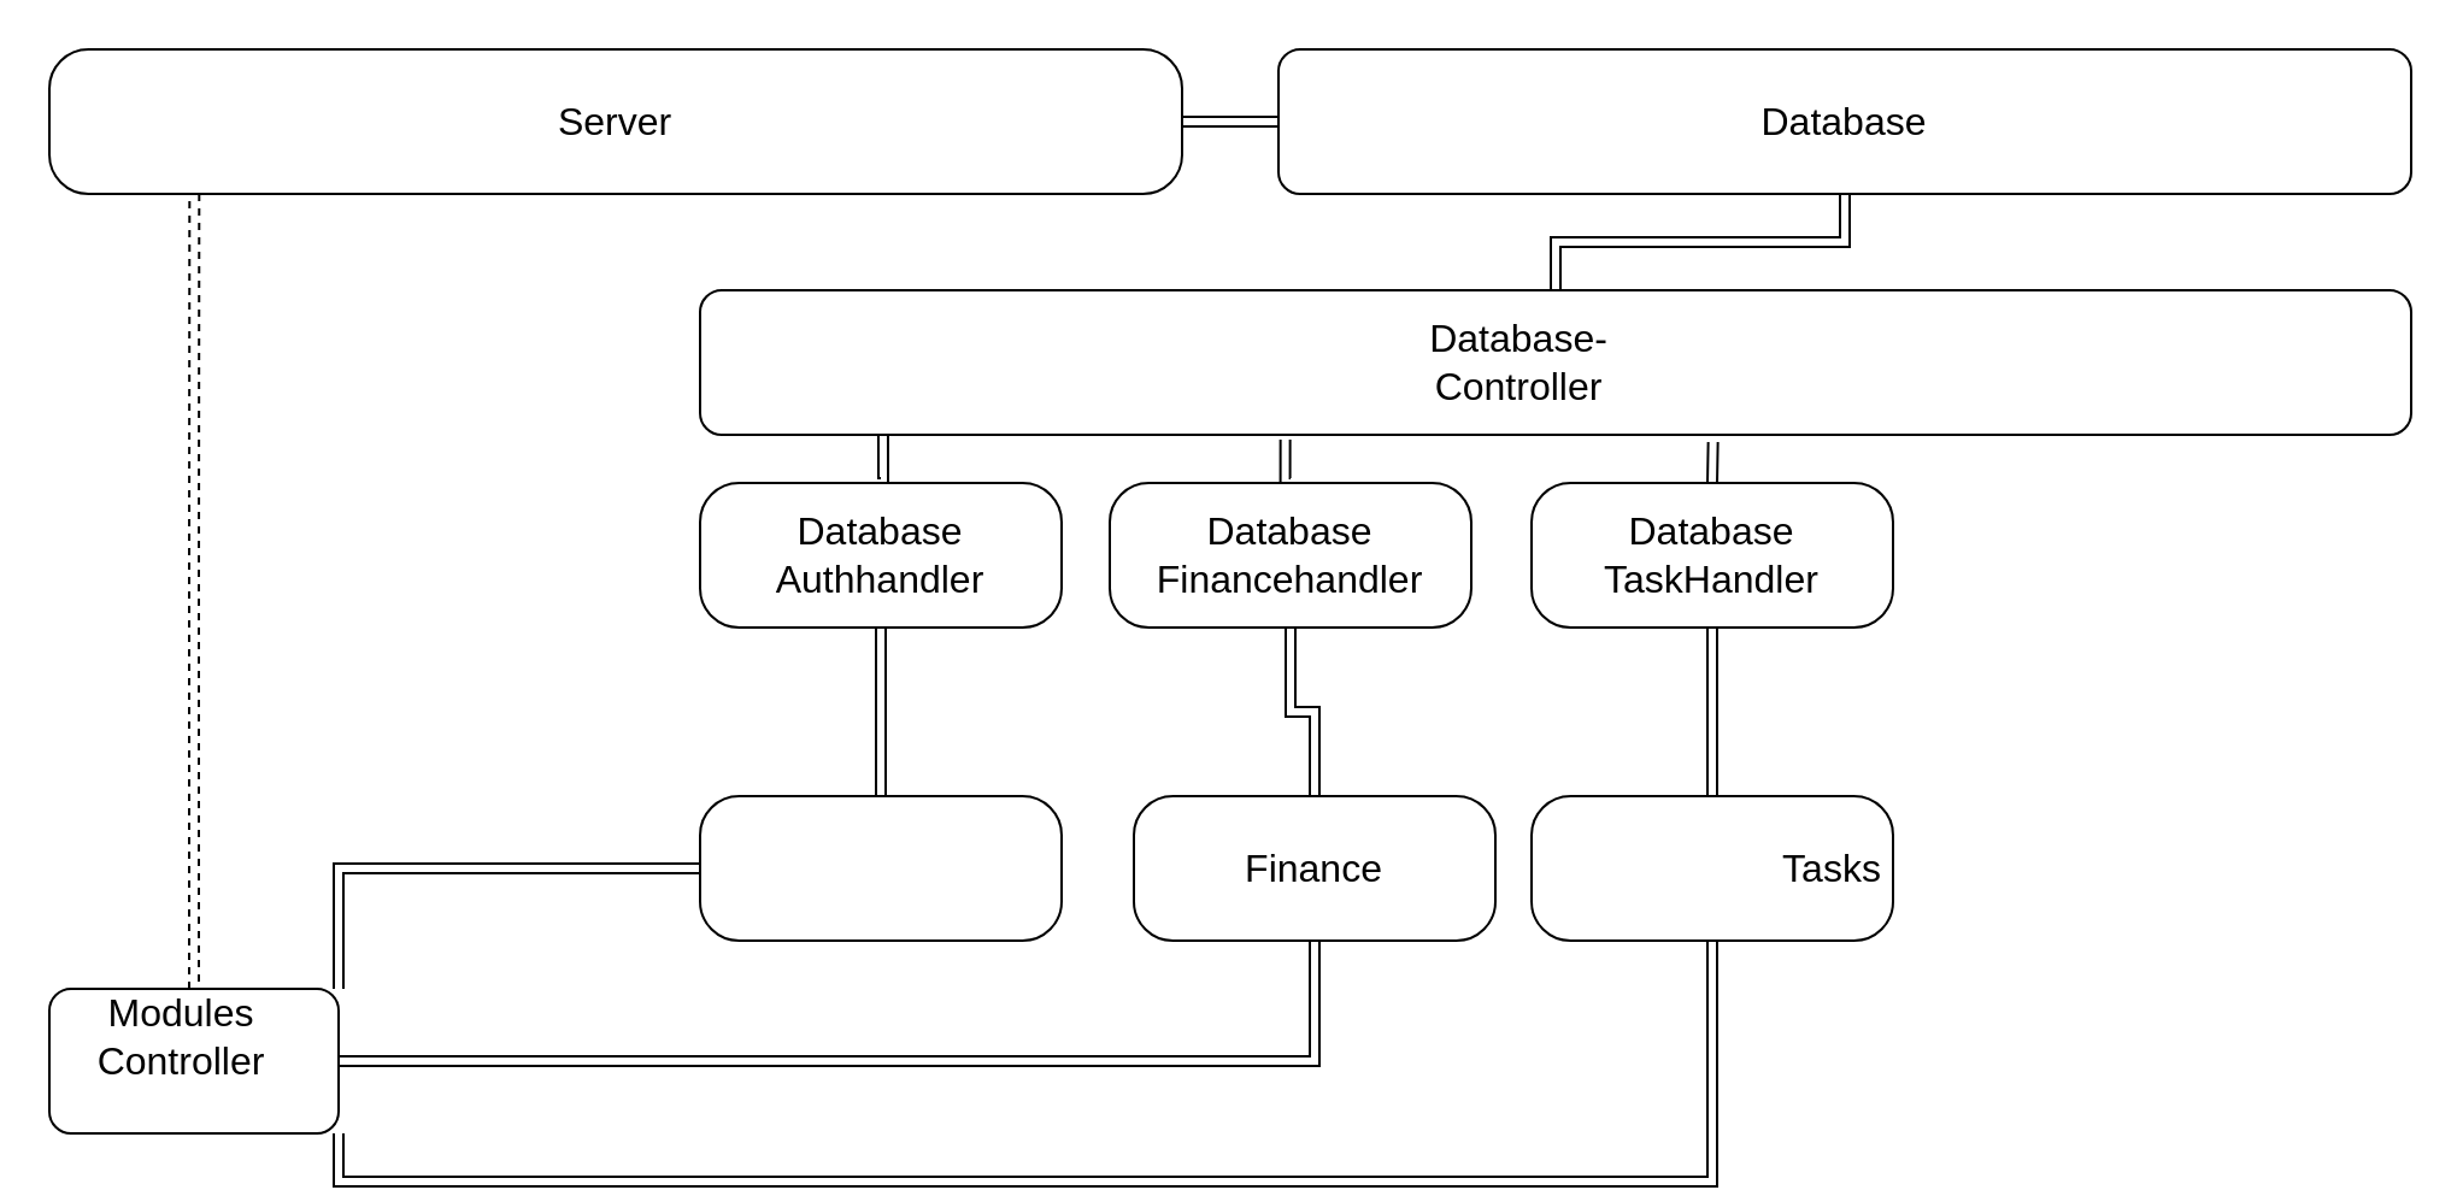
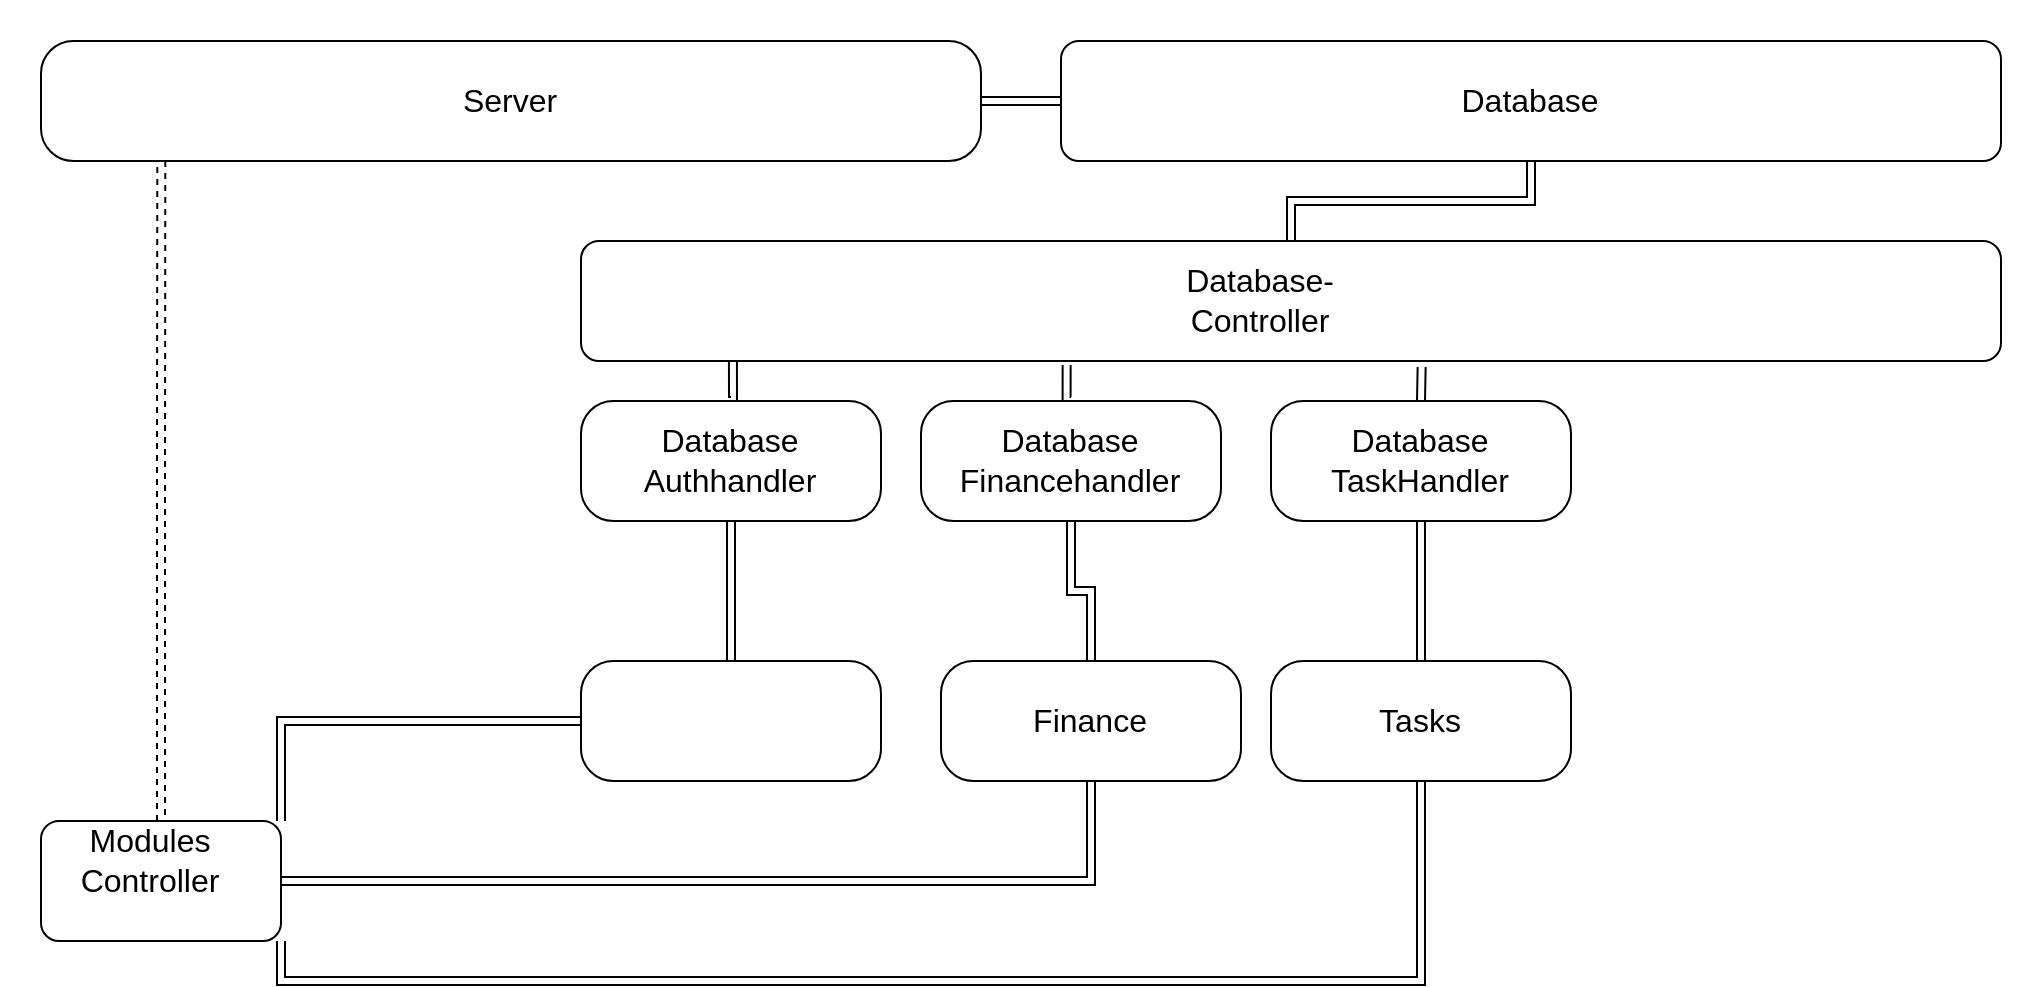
  <mxCell id="0" />
  <mxCell id="1" parent="0" />
  <mxCell id="2" style="edgeStyle=orthogonalEdgeStyle;rounded=0;orthogonalLoop=1;jettySize=auto;html=1;exitX=1;exitY=0.5;exitDx=0;exitDy=0;entryX=0;entryY=0.5;entryDx=0;entryDy=0;shape=link;" edge="1" parent="1" source="3" target="4"><mxGeometry relative="1" as="geometry" /></mxCell>
  <mxCell id="3" value="" style="rounded=1;whiteSpace=wrap;html=1;arcSize=27;" vertex="1" parent="1"><mxGeometry x="20" y="20" width="470" height="60" as="geometry" /></mxCell>
  <mxCell id="4" value="" style="rounded=1;whiteSpace=wrap;html=1;" vertex="1" parent="1"><mxGeometry x="530" y="20" width="470" height="60" as="geometry" /></mxCell>
  <mxCell id="5" value="&lt;font style=&quot;font-size: 16px&quot;&gt;Server&lt;/font&gt;" style="text;html=1;strokeColor=none;fillColor=none;align=center;verticalAlign=middle;whiteSpace=wrap;rounded=0;" vertex="1" parent="1"><mxGeometry x="235" y="40" width="40" height="20" as="geometry" /></mxCell>
  <mxCell id="6" value="&lt;font style=&quot;font-size: 16px&quot;&gt;Database&lt;/font&gt;" style="text;html=1;strokeColor=none;fillColor=none;align=center;verticalAlign=middle;whiteSpace=wrap;rounded=0;" vertex="1" parent="1"><mxGeometry x="745" y="40" width="40" height="20" as="geometry" /></mxCell>
  <mxCell id="7" style="edgeStyle=orthogonalEdgeStyle;shape=link;rounded=0;orthogonalLoop=1;jettySize=auto;html=1;exitX=0.5;exitY=0;exitDx=0;exitDy=0;entryX=0.5;entryY=1;entryDx=0;entryDy=0;" edge="1" parent="1" source="8" target="13"><mxGeometry relative="1" as="geometry" /></mxCell>
  <mxCell id="8" value="" style="rounded=1;whiteSpace=wrap;html=1;arcSize=27;glass=0;sketch=0;shadow=0;" vertex="1" parent="1"><mxGeometry x="290" y="330" width="150" height="60" as="geometry" /></mxCell>
  <mxCell id="9" style="edgeStyle=orthogonalEdgeStyle;shape=link;rounded=0;orthogonalLoop=1;jettySize=auto;html=1;exitX=0.5;exitY=0;exitDx=0;exitDy=0;entryX=0.5;entryY=1;entryDx=0;entryDy=0;" edge="1" parent="1" source="10" target="4"><mxGeometry relative="1" as="geometry" /></mxCell>
  <mxCell id="10" value="" style="rounded=1;whiteSpace=wrap;html=1;" vertex="1" parent="1"><mxGeometry x="290" y="120" width="710" height="60" as="geometry" /></mxCell>
  <mxCell id="11" value="&lt;font style=&quot;font-size: 16px&quot;&gt;Database-Controller&lt;/font&gt;" style="text;html=1;strokeColor=none;fillColor=none;align=center;verticalAlign=middle;whiteSpace=wrap;rounded=0;" vertex="1" parent="1"><mxGeometry x="610" y="140" width="40" height="20" as="geometry" /></mxCell>
  <mxCell id="12" style="edgeStyle=orthogonalEdgeStyle;shape=link;rounded=0;orthogonalLoop=1;jettySize=auto;html=1;exitX=0.5;exitY=0;exitDx=0;exitDy=0;entryX=0.107;entryY=1;entryDx=0;entryDy=0;entryPerimeter=0;" edge="1" parent="1" source="13" target="10"><mxGeometry relative="1" as="geometry" /></mxCell>
  <mxCell id="13" value="" style="rounded=1;whiteSpace=wrap;html=1;arcSize=27;" vertex="1" parent="1"><mxGeometry x="290" y="200" width="150" height="60" as="geometry" /></mxCell>
  <mxCell id="14" value="&lt;font style=&quot;font-size: 16px&quot;&gt;Database Authhandler&lt;br&gt;&lt;/font&gt;" style="text;html=1;strokeColor=none;fillColor=none;align=center;verticalAlign=middle;whiteSpace=wrap;rounded=0;" vertex="1" parent="1"><mxGeometry x="345" y="220" width="40" height="20" as="geometry" /></mxCell>
  <mxCell id="15" style="edgeStyle=orthogonalEdgeStyle;shape=link;rounded=0;orthogonalLoop=1;jettySize=auto;html=1;exitX=0.5;exitY=0;exitDx=0;exitDy=0;entryX=0.342;entryY=1.033;entryDx=0;entryDy=0;entryPerimeter=0;" edge="1" parent="1" source="16" target="10"><mxGeometry relative="1" as="geometry" /></mxCell>
  <mxCell id="16" value="" style="rounded=1;whiteSpace=wrap;html=1;arcSize=27;" vertex="1" parent="1"><mxGeometry x="460" y="200" width="150" height="60" as="geometry" /></mxCell>
  <mxCell id="17" value="&lt;font style=&quot;font-size: 16px&quot;&gt;Database Financehandler&lt;br&gt;&lt;/font&gt;" style="text;html=1;strokeColor=none;fillColor=none;align=center;verticalAlign=middle;whiteSpace=wrap;rounded=0;" vertex="1" parent="1"><mxGeometry x="515" y="220" width="40" height="20" as="geometry" /></mxCell>
  <mxCell id="18" style="edgeStyle=orthogonalEdgeStyle;shape=link;rounded=0;orthogonalLoop=1;jettySize=auto;html=1;exitX=0.5;exitY=0;exitDx=0;exitDy=0;entryX=0.592;entryY=1.05;entryDx=0;entryDy=0;entryPerimeter=0;" edge="1" parent="1" source="19" target="10"><mxGeometry relative="1" as="geometry" /></mxCell>
  <mxCell id="19" value="" style="rounded=1;whiteSpace=wrap;html=1;arcSize=27;" vertex="1" parent="1"><mxGeometry x="635" y="200" width="150" height="60" as="geometry" /></mxCell>
  <mxCell id="20" value="&lt;font style=&quot;font-size: 16px&quot;&gt;Database&lt;br&gt;TaskHandler&lt;br&gt;&lt;/font&gt;" style="text;html=1;strokeColor=none;fillColor=none;align=center;verticalAlign=middle;whiteSpace=wrap;rounded=0;" vertex="1" parent="1"><mxGeometry x="690" y="220" width="40" height="20" as="geometry" /></mxCell>
  <mxCell id="21" style="edgeStyle=orthogonalEdgeStyle;shape=link;rounded=0;orthogonalLoop=1;jettySize=auto;html=1;exitX=0.5;exitY=0;exitDx=0;exitDy=0;entryX=0.5;entryY=1;entryDx=0;entryDy=0;" edge="1" parent="1" source="22" target="16"><mxGeometry relative="1" as="geometry" /></mxCell>
  <mxCell id="22" value="" style="rounded=1;whiteSpace=wrap;html=1;arcSize=27;" vertex="1" parent="1"><mxGeometry x="470" y="330" width="150" height="60" as="geometry" /></mxCell>
  <mxCell id="23" value="&lt;font style=&quot;font-size: 16px&quot;&gt;Finance&lt;br&gt;&lt;/font&gt;" style="text;html=1;strokeColor=none;fillColor=none;align=center;verticalAlign=middle;whiteSpace=wrap;rounded=0;" vertex="1" parent="1"><mxGeometry x="525" y="350" width="40" height="20" as="geometry" /></mxCell>
  <mxCell id="24" style="shape=link;rounded=0;orthogonalLoop=1;jettySize=auto;html=1;exitX=0.5;exitY=0;exitDx=0;exitDy=0;" edge="1" parent="1" source="25" target="19"><mxGeometry relative="1" as="geometry" /></mxCell>
  <mxCell id="25" value="" style="rounded=1;whiteSpace=wrap;html=1;arcSize=27;" vertex="1" parent="1"><mxGeometry x="635" y="330" width="150" height="60" as="geometry" /></mxCell>
- <mxCell id="26" value="&lt;font style=&quot;font-size: 16px&quot;&gt;Tasks&lt;br&gt;&lt;/font&gt;" style="text;html=1;strokeColor=none;fillColor=none;align=center;verticalAlign=middle;whiteSpace=wrap;rounded=0;" vertex="1" parent="1"><mxGeometry x="740" y="350" width="40" height="20" as="geometry" /></mxCell>
+ <mxCell id="26" value="&lt;font style=&quot;font-size: 16px&quot;&gt;Tasks&lt;br&gt;&lt;/font&gt;" style="text;html=1;strokeColor=none;fillColor=none;align=center;verticalAlign=middle;whiteSpace=wrap;rounded=0;" vertex="1" parent="1"><mxGeometry x="690" y="350" width="40" height="20" as="geometry" /></mxCell>
  <mxCell id="27" style="edgeStyle=orthogonalEdgeStyle;shape=link;rounded=0;orthogonalLoop=1;jettySize=auto;html=1;exitX=0.5;exitY=0;exitDx=0;exitDy=0;entryX=0.128;entryY=1;entryDx=0;entryDy=0;entryPerimeter=0;dashed=1;" edge="1" parent="1" source="31" target="3"><mxGeometry relative="1" as="geometry" /></mxCell>
  <mxCell id="28" style="edgeStyle=orthogonalEdgeStyle;shape=link;rounded=0;orthogonalLoop=1;jettySize=auto;html=1;exitX=1;exitY=0;exitDx=0;exitDy=0;entryX=0;entryY=0.5;entryDx=0;entryDy=0;" edge="1" parent="1" source="31" target="8"><mxGeometry relative="1" as="geometry" /></mxCell>
  <mxCell id="29" style="edgeStyle=orthogonalEdgeStyle;shape=link;rounded=0;orthogonalLoop=1;jettySize=auto;html=1;exitX=1;exitY=0.5;exitDx=0;exitDy=0;entryX=0.5;entryY=1;entryDx=0;entryDy=0;" edge="1" parent="1" source="31" target="22"><mxGeometry relative="1" as="geometry" /></mxCell>
  <mxCell id="30" style="edgeStyle=orthogonalEdgeStyle;shape=link;rounded=0;orthogonalLoop=1;jettySize=auto;html=1;exitX=1;exitY=1;exitDx=0;exitDy=0;entryX=0.5;entryY=1;entryDx=0;entryDy=0;" edge="1" parent="1" source="31" target="25"><mxGeometry relative="1" as="geometry" /></mxCell>
  <mxCell id="31" value="" style="rounded=1;whiteSpace=wrap;html=1;" vertex="1" parent="1"><mxGeometry x="20" y="410" width="120" height="60" as="geometry" /></mxCell>
  <mxCell id="32" value="&lt;font style=&quot;font-size: 16px&quot;&gt;Modules&lt;br&gt;Controller&lt;br&gt;&lt;/font&gt;" style="text;html=1;strokeColor=none;fillColor=none;align=center;verticalAlign=middle;whiteSpace=wrap;rounded=0;" vertex="1" parent="1"><mxGeometry x="55" y="420" width="40" height="20" as="geometry" /></mxCell>
